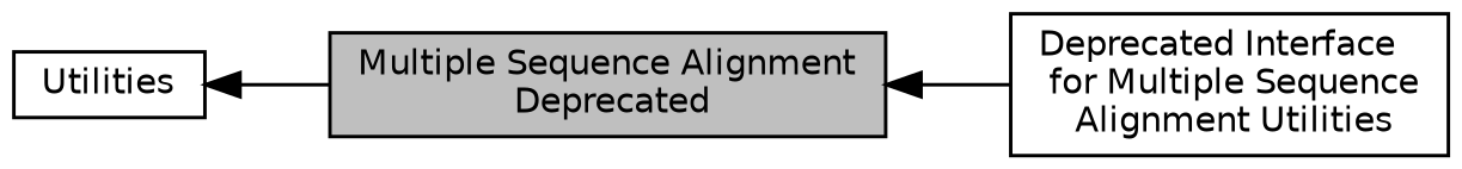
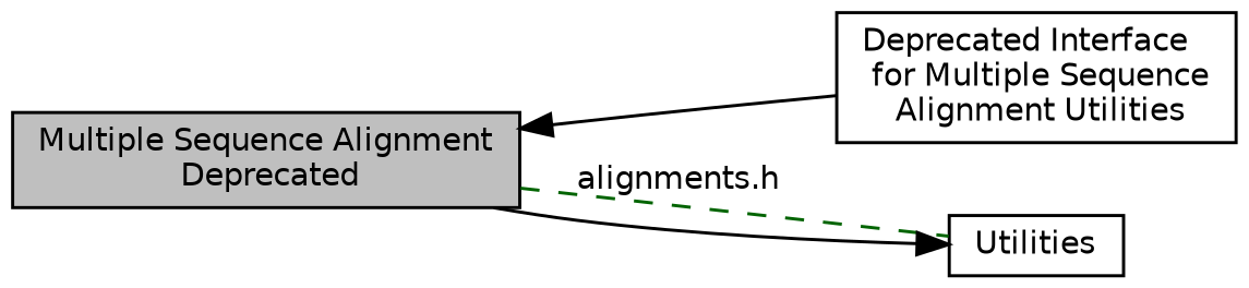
  digraph {
    rankdir=LR
    node [color=black fontname=Helvetica fontsize=10 shape=box]
    edge [dir=back fontname=Helvetica fontsize=10 labelfontname=Helvetica labelfontsize=10 shape=plaintext style=solid]
    n1 [fillcolor=grey75 fontcolor=black height=0.2 label="Multiple Sequence Alignment\l Deprecated" style=filled width=0.4]
    n2 [height=0.2 label="Deprecated Interface\l for Multiple Sequence\l Alignment Utilities" width=0.4]
    n3 [height=0.2 label=Utilities width=0.4]
    n1 -> n2
+   n1 -> n3 [color=darkgreen dir=none label="alignments.h" style=dashed]
    n3 -> n1
  }
